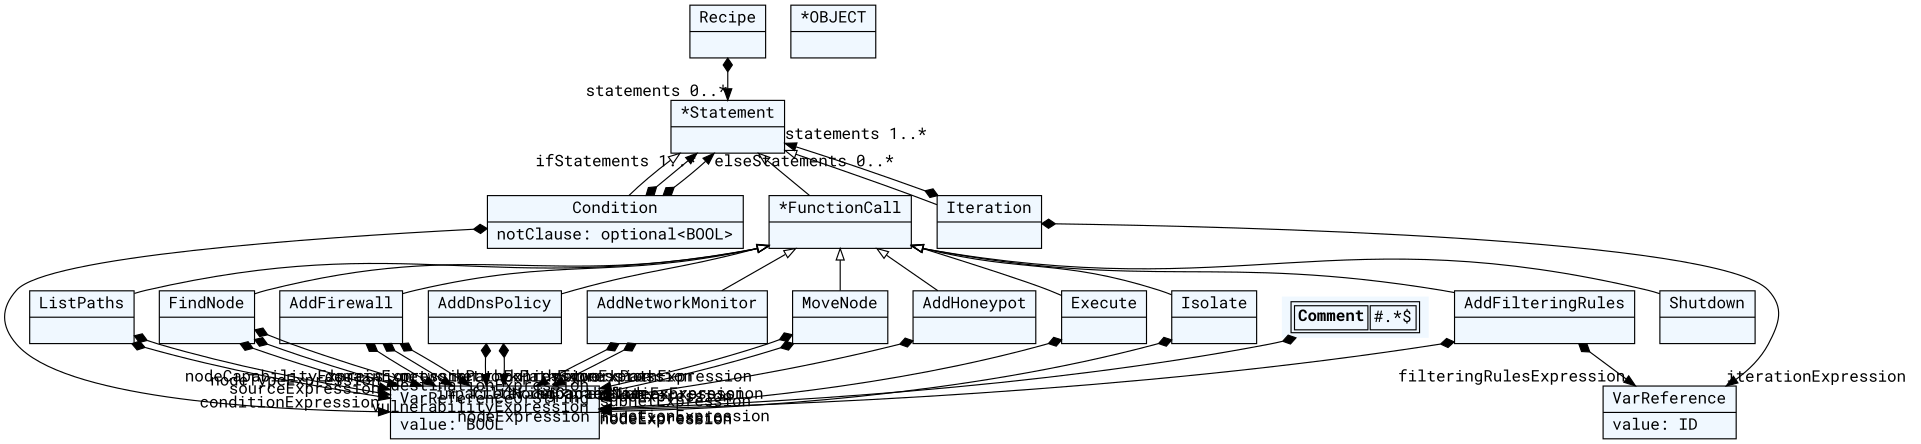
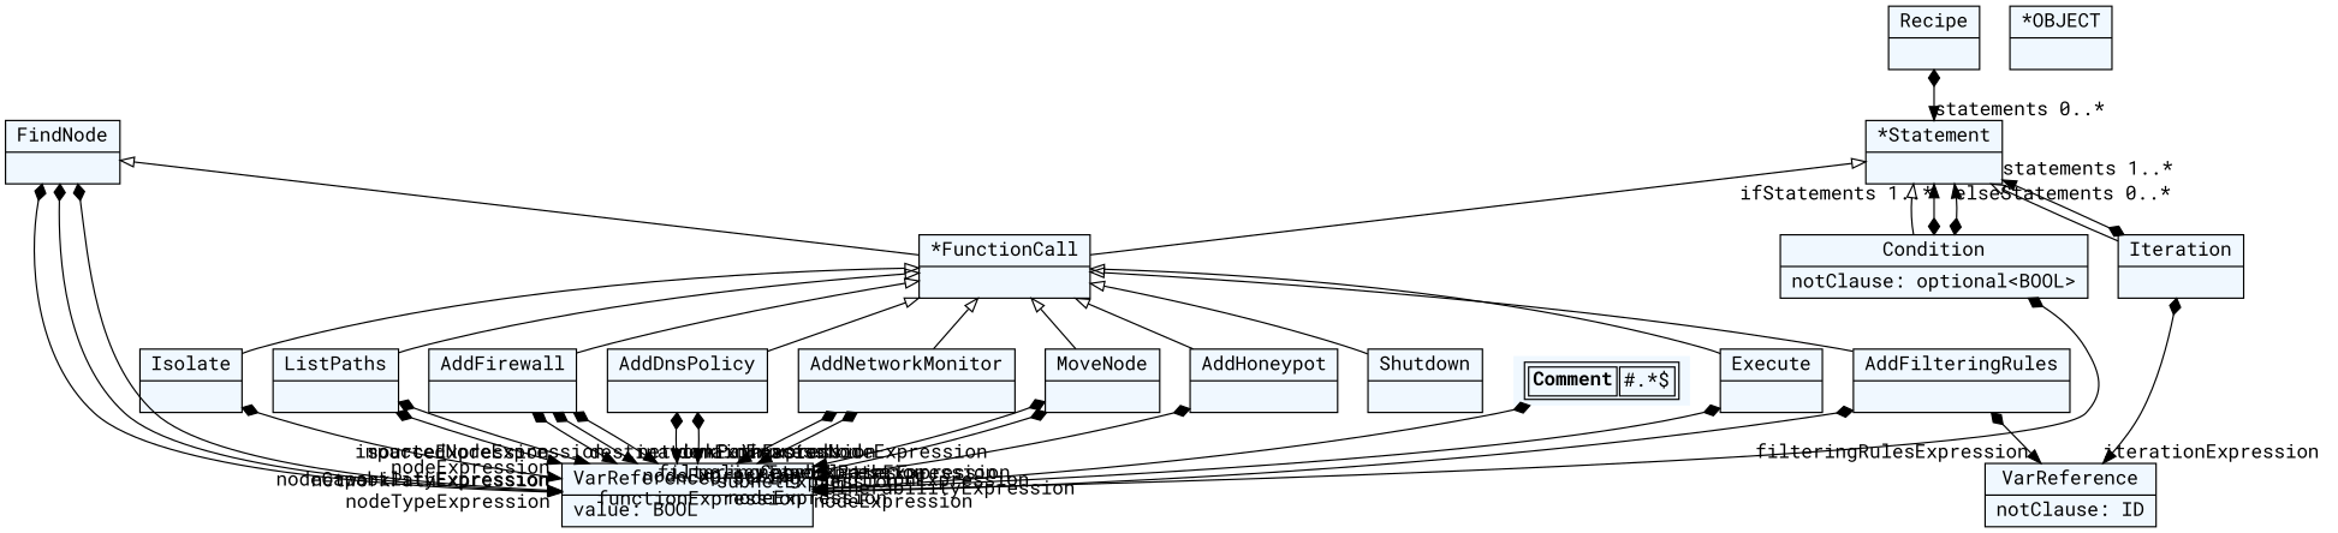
  digraph {
    fontname="Roboto Mono"
    fontsize=8
    nodesep=0.3
    node [fillcolor=aliceblue fontname="Roboto Mono" shape=record style=filled]
    edge [arrowtail=diamond dir=both fontname="Roboto Mono"]
    n1 [label="{Recipe|}"]
    n2 [label="{*Statement|}"]
    n3 [label="{*FunctionCall|}"]
    n4 [label="{Condition|notClause: optional\<BOOL\>\l}"]
    n5 [label="{Iteration|}"]
-   n6 [label="{VarReference|value: ID\l}"]
+   n6 [label="{VarReference|notClause: ID\l}"]
    n7 [label="{VarReferenceOrString|value: BOOL\l}"]
    n8 [label="{ListPaths|}"]
    n9 [label="{FindNode|}"]
    n10 [label="{AddFirewall|}"]
    n11 [label="{AddFilteringRules|}"]
    n12 [label="{AddDnsPolicy|}"]
    n13 [label="{AddNetworkMonitor|}"]
    n14 [label="{MoveNode|}"]
    n15 [label="{AddHoneypot|}"]
    n16 [label="{Execute|}"]
    n17 [label="{Shutdown|}"]
    n18 [label="{Isolate|}"]
    n19 [label="{*OBJECT|}"]
    n20 [label=< <table> 	<tr> 		<td><b>Comment</b></td><td>#.*$</td> 	</tr> </table> > shape=plaintext]
    n1 -> n2 [headlabel="statements 0..*"]
    n2 -> n3 [arrowtail=empty dir=back]
    n2 -> n4 [arrowtail=empty dir=back]
    n2 -> n5 [arrowtail=empty dir=back]
    n3 -> n8 [arrowtail=empty dir=back]
-   n3 -> n9 [arrowtail=empty dir=back]
+   n9 -> n3 [arrowtail=empty dir=back]
    n3 -> n10 [arrowtail=empty dir=back]
    n3 -> n11 [arrowtail=empty dir=back]
    n3 -> n12 [arrowtail=empty dir=back]
    n3 -> n13 [arrowtail=empty dir=back]
    n3 -> n14 [arrowtail=empty dir=back]
    n3 -> n15 [arrowtail=empty dir=back]
    n3 -> n16 [arrowtail=empty dir=back]
    n3 -> n17 [arrowtail=empty dir=back]
    n3 -> n18 [arrowtail=empty dir=back]
    n4 -> n2 [headlabel="ifStatements 1..*"]
    n4 -> n2 [headlabel="elseStatements 0..*"]
    n4 -> n7 [headlabel="conditionExpression "]
    n5 -> n2 [headlabel="statements 1..*"]
    n5 -> n6 [headlabel="iterationExpression "]
    n8 -> n7 [headlabel="sourceExpression "]
    n8 -> n7 [headlabel="destinationExpression "]
    n9 -> n7 [headlabel="nodeTypeExpression "]
    n9 -> n7 [headlabel="networkPathExpression "]
    n9 -> n7 [headlabel="nodeCapabilityExpression "]
    n10 -> n7 [headlabel="impactedNodeExpression "]
    n10 -> n7 [headlabel="networkPathExpression "]
    n10 -> n7 [headlabel="filteringCapabilitiesExpression "]
    n11 -> n6 [headlabel="filteringRulesExpression "]
    n11 -> n7 [headlabel="nodeExpression "]
    n12 -> n7 [headlabel="domainExpression "]
    n12 -> n7 [headlabel="policyTypeExpression "]
    n13 -> n7 [headlabel="impactedNodeExpression "]
    n13 -> n7 [headlabel="networkPathExpression "]
    n14 -> n7 [headlabel="nodeExpression "]
    n14 -> n7 [headlabel="subnetExpression "]
    n15 -> n7 [headlabel="vulnerabilityExpression "]
    n16 -> n7 [headlabel="functionExpression "]
    n18 -> n7 [headlabel="nodeExpression "]
    n20 -> n7 [headlabel="nodeExpression "]
  }
